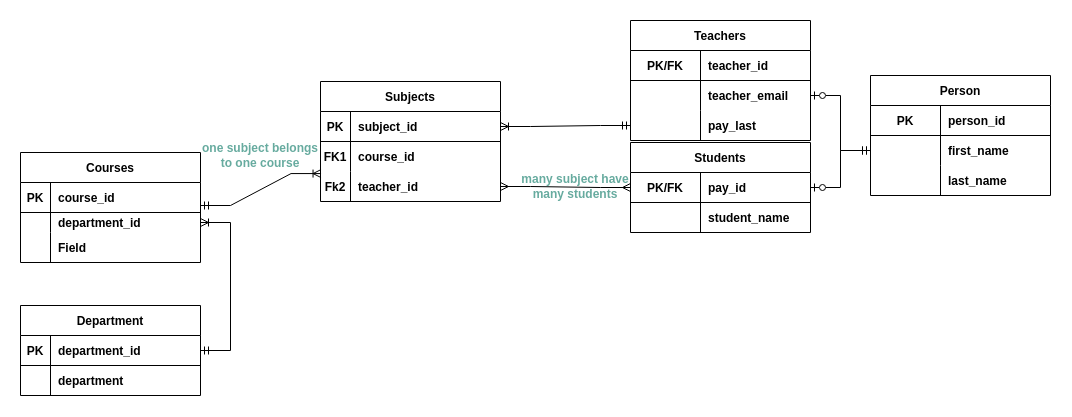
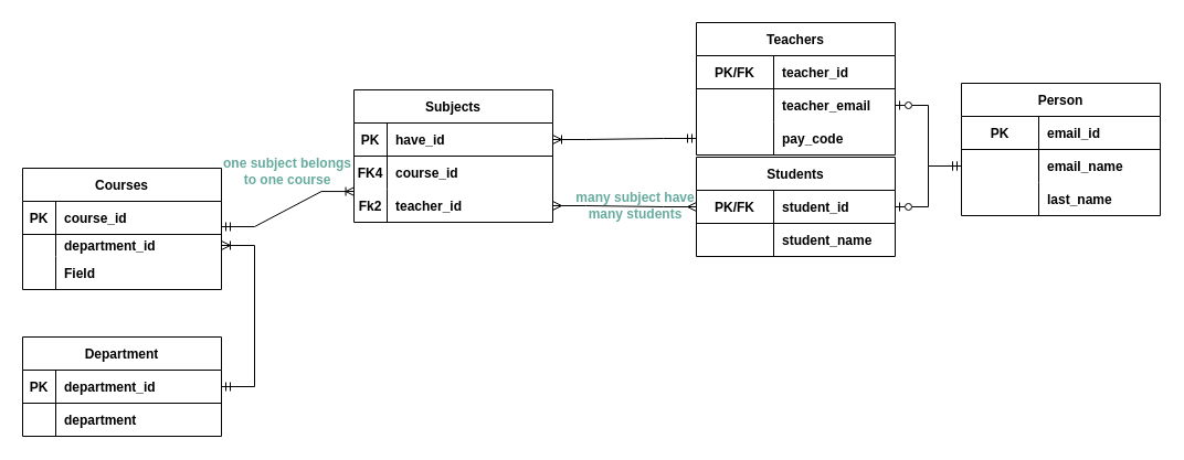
  <mxCell id="0" />
  <mxCell id="1" parent="0" />
  <mxCell id="2" value="Subjects" style="shape=table;startSize=30;container=1;collapsible=1;childLayout=tableLayout;fixedRows=1;rowLines=0;fontStyle=1;align=center;resizeLast=1;" parent="1" vertex="1"><mxGeometry x="320" y="81" width="180" height="120" as="geometry" /></mxCell>
  <mxCell id="3" value="" style="shape=tableRow;horizontal=0;startSize=0;swimlaneHead=0;swimlaneBody=0;fillColor=none;collapsible=0;dropTarget=0;points=[[0,0.5],[1,0.5]];portConstraint=eastwest;top=0;left=0;right=0;bottom=1;fontStyle=1" parent="2" vertex="1"><mxGeometry y="30" width="180" height="30" as="geometry" /></mxCell>
  <mxCell id="4" value="PK" style="shape=partialRectangle;connectable=0;fillColor=none;top=0;left=0;bottom=0;right=0;fontStyle=1;overflow=hidden;" parent="3" vertex="1"><mxGeometry width="30" height="30" as="geometry"><mxRectangle width="30" height="30" as="alternateBounds" /></mxGeometry></mxCell>
- <mxCell id="5" value="subject_id" style="shape=partialRectangle;connectable=0;fillColor=none;top=0;left=0;bottom=0;right=0;align=left;spacingLeft=6;fontStyle=1;overflow=hidden;" parent="3" vertex="1"><mxGeometry x="30" width="150" height="30" as="geometry"><mxRectangle width="150" height="30" as="alternateBounds" /></mxGeometry></mxCell>
+ <mxCell id="5" value="have_id" style="shape=partialRectangle;connectable=0;fillColor=none;top=0;left=0;bottom=0;right=0;align=left;spacingLeft=6;fontStyle=1;overflow=hidden;" parent="3" vertex="1"><mxGeometry x="30" width="150" height="30" as="geometry"><mxRectangle width="150" height="30" as="alternateBounds" /></mxGeometry></mxCell>
  <mxCell id="6" value="" style="shape=tableRow;horizontal=0;startSize=0;swimlaneHead=0;swimlaneBody=0;fillColor=none;collapsible=0;dropTarget=0;points=[[0,0.5],[1,0.5]];portConstraint=eastwest;top=0;left=0;right=0;bottom=0;fontStyle=1" parent="2" vertex="1"><mxGeometry y="60" width="180" height="30" as="geometry" /></mxCell>
- <mxCell id="7" value="FK1" style="shape=partialRectangle;connectable=0;fillColor=none;top=0;left=0;bottom=0;right=0;editable=1;overflow=hidden;fontStyle=1" parent="6" vertex="1"><mxGeometry width="30" height="30" as="geometry"><mxRectangle width="30" height="30" as="alternateBounds" /></mxGeometry></mxCell>
+ <mxCell id="7" value="FK4" style="shape=partialRectangle;connectable=0;fillColor=none;top=0;left=0;bottom=0;right=0;editable=1;overflow=hidden;fontStyle=1" parent="6" vertex="1"><mxGeometry width="30" height="30" as="geometry"><mxRectangle width="30" height="30" as="alternateBounds" /></mxGeometry></mxCell>
  <mxCell id="8" value="course_id" style="shape=partialRectangle;connectable=0;fillColor=none;top=0;left=0;bottom=0;right=0;align=left;spacingLeft=6;overflow=hidden;fontStyle=1" parent="6" vertex="1"><mxGeometry x="30" width="150" height="30" as="geometry"><mxRectangle width="150" height="30" as="alternateBounds" /></mxGeometry></mxCell>
  <mxCell id="9" value="" style="shape=tableRow;horizontal=0;startSize=0;swimlaneHead=0;swimlaneBody=0;fillColor=none;collapsible=0;dropTarget=0;points=[[0,0.5],[1,0.5]];portConstraint=eastwest;top=0;left=0;right=0;bottom=0;fontStyle=1" parent="2" vertex="1"><mxGeometry y="90" width="180" height="30" as="geometry" /></mxCell>
  <mxCell id="10" value="Fk2" style="shape=partialRectangle;connectable=0;fillColor=none;top=0;left=0;bottom=0;right=0;editable=1;overflow=hidden;fontStyle=1" parent="9" vertex="1"><mxGeometry width="30" height="30" as="geometry"><mxRectangle width="30" height="30" as="alternateBounds" /></mxGeometry></mxCell>
  <mxCell id="11" value="teacher_id" style="shape=partialRectangle;connectable=0;fillColor=none;top=0;left=0;bottom=0;right=0;align=left;spacingLeft=6;overflow=hidden;fontStyle=1" parent="9" vertex="1"><mxGeometry x="30" width="150" height="30" as="geometry"><mxRectangle width="150" height="30" as="alternateBounds" /></mxGeometry></mxCell>
  <mxCell id="12" value="Courses" style="shape=table;startSize=30;container=1;collapsible=1;childLayout=tableLayout;fixedRows=1;rowLines=0;fontStyle=1;align=center;resizeLast=1;" parent="1" vertex="1"><mxGeometry x="20" y="152" width="180" height="110" as="geometry" /></mxCell>
  <mxCell id="13" value="" style="shape=tableRow;horizontal=0;startSize=0;swimlaneHead=0;swimlaneBody=0;fillColor=none;collapsible=0;dropTarget=0;points=[[0,0.5],[1,0.5]];portConstraint=eastwest;top=0;left=0;right=0;bottom=1;fontStyle=1" parent="12" vertex="1"><mxGeometry y="30" width="180" height="30" as="geometry" /></mxCell>
  <mxCell id="14" value="PK" style="shape=partialRectangle;connectable=0;fillColor=none;top=0;left=0;bottom=0;right=0;fontStyle=1;overflow=hidden;" parent="13" vertex="1"><mxGeometry width="30" height="30" as="geometry"><mxRectangle width="30" height="30" as="alternateBounds" /></mxGeometry></mxCell>
  <mxCell id="15" value="course_id" style="shape=partialRectangle;connectable=0;fillColor=none;top=0;left=0;bottom=0;right=0;align=left;spacingLeft=6;fontStyle=1;overflow=hidden;" parent="13" vertex="1"><mxGeometry x="30" width="150" height="30" as="geometry"><mxRectangle width="150" height="30" as="alternateBounds" /></mxGeometry></mxCell>
  <mxCell id="16" value="" style="shape=tableRow;horizontal=0;startSize=0;swimlaneHead=0;swimlaneBody=0;fillColor=none;collapsible=0;dropTarget=0;points=[[0,0.5],[1,0.5]];portConstraint=eastwest;top=0;left=0;right=0;bottom=0;fontStyle=1" parent="12" vertex="1"><mxGeometry y="60" width="180" height="20" as="geometry" /></mxCell>
  <mxCell id="17" value="" style="shape=partialRectangle;connectable=0;fillColor=none;top=0;left=0;bottom=0;right=0;editable=1;overflow=hidden;fontStyle=1" parent="16" vertex="1"><mxGeometry width="30" height="20" as="geometry"><mxRectangle width="30" height="20" as="alternateBounds" /></mxGeometry></mxCell>
  <mxCell id="18" value="department_id" style="shape=partialRectangle;connectable=0;fillColor=none;top=0;left=0;bottom=0;right=0;align=left;spacingLeft=6;overflow=hidden;fontStyle=1" parent="16" vertex="1"><mxGeometry x="30" width="150" height="20" as="geometry"><mxRectangle width="150" height="20" as="alternateBounds" /></mxGeometry></mxCell>
  <mxCell id="19" value="" style="shape=tableRow;horizontal=0;startSize=0;swimlaneHead=0;swimlaneBody=0;fillColor=none;collapsible=0;dropTarget=0;points=[[0,0.5],[1,0.5]];portConstraint=eastwest;top=0;left=0;right=0;bottom=0;fontStyle=1" parent="12" vertex="1"><mxGeometry y="80" width="180" height="30" as="geometry" /></mxCell>
  <mxCell id="20" value="" style="shape=partialRectangle;connectable=0;fillColor=none;top=0;left=0;bottom=0;right=0;editable=1;overflow=hidden;fontStyle=1" parent="19" vertex="1"><mxGeometry width="30" height="30" as="geometry"><mxRectangle width="30" height="30" as="alternateBounds" /></mxGeometry></mxCell>
  <mxCell id="21" value="Field" style="shape=partialRectangle;connectable=0;fillColor=none;top=0;left=0;bottom=0;right=0;align=left;spacingLeft=6;overflow=hidden;fontStyle=1" parent="19" vertex="1"><mxGeometry x="30" width="150" height="30" as="geometry"><mxRectangle width="150" height="30" as="alternateBounds" /></mxGeometry></mxCell>
  <mxCell id="22" value="Department" style="shape=table;startSize=30;container=1;collapsible=1;childLayout=tableLayout;fixedRows=1;rowLines=0;fontStyle=1;align=center;resizeLast=1;" parent="1" vertex="1"><mxGeometry x="20" y="305" width="180" height="90" as="geometry"><mxRectangle x="-960" y="240" width="110" height="30" as="alternateBounds" /></mxGeometry></mxCell>
  <mxCell id="23" value="" style="shape=tableRow;horizontal=0;startSize=0;swimlaneHead=0;swimlaneBody=0;fillColor=none;collapsible=0;dropTarget=0;points=[[0,0.5],[1,0.5]];portConstraint=eastwest;top=0;left=0;right=0;bottom=1;fontStyle=1" parent="22" vertex="1"><mxGeometry y="30" width="180" height="30" as="geometry" /></mxCell>
  <mxCell id="24" value="PK" style="shape=partialRectangle;connectable=0;fillColor=none;top=0;left=0;bottom=0;right=0;fontStyle=1;overflow=hidden;" parent="23" vertex="1"><mxGeometry width="30" height="30" as="geometry"><mxRectangle width="30" height="30" as="alternateBounds" /></mxGeometry></mxCell>
  <mxCell id="25" value="department_id" style="shape=partialRectangle;connectable=0;fillColor=none;top=0;left=0;bottom=0;right=0;align=left;spacingLeft=6;fontStyle=1;overflow=hidden;" parent="23" vertex="1"><mxGeometry x="30" width="150" height="30" as="geometry"><mxRectangle width="150" height="30" as="alternateBounds" /></mxGeometry></mxCell>
  <mxCell id="26" value="" style="shape=tableRow;horizontal=0;startSize=0;swimlaneHead=0;swimlaneBody=0;fillColor=none;collapsible=0;dropTarget=0;points=[[0,0.5],[1,0.5]];portConstraint=eastwest;top=0;left=0;right=0;bottom=0;fontStyle=1" parent="22" vertex="1"><mxGeometry y="60" width="180" height="30" as="geometry" /></mxCell>
  <mxCell id="27" value="" style="shape=partialRectangle;connectable=0;fillColor=none;top=0;left=0;bottom=0;right=0;editable=1;overflow=hidden;fontStyle=1" parent="26" vertex="1"><mxGeometry width="30" height="30" as="geometry"><mxRectangle width="30" height="30" as="alternateBounds" /></mxGeometry></mxCell>
  <mxCell id="28" value="department" style="shape=partialRectangle;connectable=0;fillColor=none;top=0;left=0;bottom=0;right=0;align=left;spacingLeft=6;overflow=hidden;fontStyle=1" parent="26" vertex="1"><mxGeometry x="30" width="150" height="30" as="geometry"><mxRectangle width="150" height="30" as="alternateBounds" /></mxGeometry></mxCell>
  <mxCell id="29" value="Teachers" style="shape=table;startSize=30;container=1;collapsible=1;childLayout=tableLayout;fixedRows=1;rowLines=0;fontStyle=1;align=center;resizeLast=1;" parent="1" vertex="1"><mxGeometry x="630" y="20" width="180" height="120" as="geometry" /></mxCell>
  <mxCell id="30" value="" style="shape=tableRow;horizontal=0;startSize=0;swimlaneHead=0;swimlaneBody=0;fillColor=none;collapsible=0;dropTarget=0;points=[[0,0.5],[1,0.5]];portConstraint=eastwest;top=0;left=0;right=0;bottom=1;fontStyle=1" parent="29" vertex="1"><mxGeometry y="30" width="180" height="30" as="geometry" /></mxCell>
  <mxCell id="31" value="PK/FK" style="shape=partialRectangle;connectable=0;fillColor=none;top=0;left=0;bottom=0;right=0;fontStyle=1;overflow=hidden;" parent="30" vertex="1"><mxGeometry width="70" height="30" as="geometry"><mxRectangle width="70" height="30" as="alternateBounds" /></mxGeometry></mxCell>
  <mxCell id="32" value="teacher_id" style="shape=partialRectangle;connectable=0;fillColor=none;top=0;left=0;bottom=0;right=0;align=left;spacingLeft=6;fontStyle=1;overflow=hidden;" parent="30" vertex="1"><mxGeometry x="70" width="110" height="30" as="geometry"><mxRectangle width="110" height="30" as="alternateBounds" /></mxGeometry></mxCell>
  <mxCell id="33" value="" style="shape=tableRow;horizontal=0;startSize=0;swimlaneHead=0;swimlaneBody=0;fillColor=none;collapsible=0;dropTarget=0;points=[[0,0.5],[1,0.5]];portConstraint=eastwest;top=0;left=0;right=0;bottom=0;fontStyle=1" parent="29" vertex="1"><mxGeometry y="60" width="180" height="30" as="geometry" /></mxCell>
  <mxCell id="34" value="" style="shape=partialRectangle;connectable=0;fillColor=none;top=0;left=0;bottom=0;right=0;editable=1;overflow=hidden;fontStyle=1" parent="33" vertex="1"><mxGeometry width="70" height="30" as="geometry"><mxRectangle width="70" height="30" as="alternateBounds" /></mxGeometry></mxCell>
  <mxCell id="35" value="teacher_email" style="shape=partialRectangle;connectable=0;fillColor=none;top=0;left=0;bottom=0;right=0;align=left;spacingLeft=6;overflow=hidden;fontStyle=1" parent="33" vertex="1"><mxGeometry x="70" width="110" height="30" as="geometry"><mxRectangle width="110" height="30" as="alternateBounds" /></mxGeometry></mxCell>
  <mxCell id="36" value="" style="shape=tableRow;horizontal=0;startSize=0;swimlaneHead=0;swimlaneBody=0;fillColor=none;collapsible=0;dropTarget=0;points=[[0,0.5],[1,0.5]];portConstraint=eastwest;top=0;left=0;right=0;bottom=0;fontStyle=1" parent="29" vertex="1"><mxGeometry y="90" width="180" height="30" as="geometry" /></mxCell>
  <mxCell id="37" value="" style="shape=partialRectangle;connectable=0;fillColor=none;top=0;left=0;bottom=0;right=0;editable=1;overflow=hidden;fontStyle=1" parent="36" vertex="1"><mxGeometry width="70" height="30" as="geometry"><mxRectangle width="70" height="30" as="alternateBounds" /></mxGeometry></mxCell>
- <mxCell id="38" value="pay_last" style="shape=partialRectangle;connectable=0;fillColor=none;top=0;left=0;bottom=0;right=0;align=left;spacingLeft=6;overflow=hidden;fontStyle=1" parent="36" vertex="1"><mxGeometry x="70" width="110" height="30" as="geometry"><mxRectangle width="110" height="30" as="alternateBounds" /></mxGeometry></mxCell>
+ <mxCell id="38" value="pay_code" style="shape=partialRectangle;connectable=0;fillColor=none;top=0;left=0;bottom=0;right=0;align=left;spacingLeft=6;overflow=hidden;fontStyle=1" parent="36" vertex="1"><mxGeometry x="70" width="110" height="30" as="geometry"><mxRectangle width="110" height="30" as="alternateBounds" /></mxGeometry></mxCell>
  <mxCell id="39" value="Students" style="shape=table;startSize=30;container=1;collapsible=1;childLayout=tableLayout;fixedRows=1;rowLines=0;fontStyle=1;align=center;resizeLast=1;" parent="1" vertex="1"><mxGeometry x="630" y="142" width="180" height="90" as="geometry" /></mxCell>
  <mxCell id="40" value="" style="shape=tableRow;horizontal=0;startSize=0;swimlaneHead=0;swimlaneBody=0;fillColor=none;collapsible=0;dropTarget=0;points=[[0,0.5],[1,0.5]];portConstraint=eastwest;top=0;left=0;right=0;bottom=1;fontStyle=1" parent="39" vertex="1"><mxGeometry y="30" width="180" height="30" as="geometry" /></mxCell>
  <mxCell id="41" value="PK/FK" style="shape=partialRectangle;connectable=0;fillColor=none;top=0;left=0;bottom=0;right=0;fontStyle=1;overflow=hidden;" parent="40" vertex="1"><mxGeometry width="70" height="30" as="geometry"><mxRectangle width="70" height="30" as="alternateBounds" /></mxGeometry></mxCell>
- <mxCell id="42" value="pay_id" style="shape=partialRectangle;connectable=0;fillColor=none;top=0;left=0;bottom=0;right=0;align=left;spacingLeft=6;fontStyle=1;overflow=hidden;" parent="40" vertex="1"><mxGeometry x="70" width="110" height="30" as="geometry"><mxRectangle width="110" height="30" as="alternateBounds" /></mxGeometry></mxCell>
+ <mxCell id="42" value="student_id" style="shape=partialRectangle;connectable=0;fillColor=none;top=0;left=0;bottom=0;right=0;align=left;spacingLeft=6;fontStyle=1;overflow=hidden;" parent="40" vertex="1"><mxGeometry x="70" width="110" height="30" as="geometry"><mxRectangle width="110" height="30" as="alternateBounds" /></mxGeometry></mxCell>
  <mxCell id="43" value="" style="shape=tableRow;horizontal=0;startSize=0;swimlaneHead=0;swimlaneBody=0;fillColor=none;collapsible=0;dropTarget=0;points=[[0,0.5],[1,0.5]];portConstraint=eastwest;top=0;left=0;right=0;bottom=0;fontStyle=1" parent="39" vertex="1"><mxGeometry y="60" width="180" height="30" as="geometry" /></mxCell>
  <mxCell id="44" value="" style="shape=partialRectangle;connectable=0;fillColor=none;top=0;left=0;bottom=0;right=0;editable=1;overflow=hidden;fontStyle=1" parent="43" vertex="1"><mxGeometry width="70" height="30" as="geometry"><mxRectangle width="70" height="30" as="alternateBounds" /></mxGeometry></mxCell>
  <mxCell id="45" value="student_name" style="shape=partialRectangle;connectable=0;fillColor=none;top=0;left=0;bottom=0;right=0;align=left;spacingLeft=6;overflow=hidden;fontStyle=1" parent="43" vertex="1"><mxGeometry x="70" width="110" height="30" as="geometry"><mxRectangle width="110" height="30" as="alternateBounds" /></mxGeometry></mxCell>
  <mxCell id="46" value="Person" style="shape=table;startSize=30;container=1;collapsible=1;childLayout=tableLayout;fixedRows=1;rowLines=0;fontStyle=1;align=center;resizeLast=1;" parent="1" vertex="1"><mxGeometry x="870" y="75" width="180" height="120" as="geometry" /></mxCell>
  <mxCell id="47" value="" style="shape=tableRow;horizontal=0;startSize=0;swimlaneHead=0;swimlaneBody=0;fillColor=none;collapsible=0;dropTarget=0;points=[[0,0.5],[1,0.5]];portConstraint=eastwest;top=0;left=0;right=0;bottom=1;fontStyle=1" parent="46" vertex="1"><mxGeometry y="30" width="180" height="30" as="geometry" /></mxCell>
  <mxCell id="48" value="PK" style="shape=partialRectangle;connectable=0;fillColor=none;top=0;left=0;bottom=0;right=0;fontStyle=1;overflow=hidden;" parent="47" vertex="1"><mxGeometry width="70" height="30" as="geometry"><mxRectangle width="70" height="30" as="alternateBounds" /></mxGeometry></mxCell>
- <mxCell id="49" value="person_id" style="shape=partialRectangle;connectable=0;fillColor=none;top=0;left=0;bottom=0;right=0;align=left;spacingLeft=6;fontStyle=1;overflow=hidden;" parent="47" vertex="1"><mxGeometry x="70" width="110" height="30" as="geometry"><mxRectangle width="110" height="30" as="alternateBounds" /></mxGeometry></mxCell>
+ <mxCell id="49" value="email_id" style="shape=partialRectangle;connectable=0;fillColor=none;top=0;left=0;bottom=0;right=0;align=left;spacingLeft=6;fontStyle=1;overflow=hidden;" parent="47" vertex="1"><mxGeometry x="70" width="110" height="30" as="geometry"><mxRectangle width="110" height="30" as="alternateBounds" /></mxGeometry></mxCell>
  <mxCell id="50" value="" style="shape=tableRow;horizontal=0;startSize=0;swimlaneHead=0;swimlaneBody=0;fillColor=none;collapsible=0;dropTarget=0;points=[[0,0.5],[1,0.5]];portConstraint=eastwest;top=0;left=0;right=0;bottom=0;fontStyle=1" parent="46" vertex="1"><mxGeometry y="60" width="180" height="30" as="geometry" /></mxCell>
  <mxCell id="51" value="" style="shape=partialRectangle;connectable=0;fillColor=none;top=0;left=0;bottom=0;right=0;editable=1;overflow=hidden;fontStyle=1" parent="50" vertex="1"><mxGeometry width="70" height="30" as="geometry"><mxRectangle width="70" height="30" as="alternateBounds" /></mxGeometry></mxCell>
- <mxCell id="52" value="first_name" style="shape=partialRectangle;connectable=0;fillColor=none;top=0;left=0;bottom=0;right=0;align=left;spacingLeft=6;overflow=hidden;fontStyle=1" parent="50" vertex="1"><mxGeometry x="70" width="110" height="30" as="geometry"><mxRectangle width="110" height="30" as="alternateBounds" /></mxGeometry></mxCell>
+ <mxCell id="52" value="email_name" style="shape=partialRectangle;connectable=0;fillColor=none;top=0;left=0;bottom=0;right=0;align=left;spacingLeft=6;overflow=hidden;fontStyle=1" parent="50" vertex="1"><mxGeometry x="70" width="110" height="30" as="geometry"><mxRectangle width="110" height="30" as="alternateBounds" /></mxGeometry></mxCell>
  <mxCell id="53" value="" style="shape=tableRow;horizontal=0;startSize=0;swimlaneHead=0;swimlaneBody=0;fillColor=none;collapsible=0;dropTarget=0;points=[[0,0.5],[1,0.5]];portConstraint=eastwest;top=0;left=0;right=0;bottom=0;fontStyle=1" parent="46" vertex="1"><mxGeometry y="90" width="180" height="30" as="geometry" /></mxCell>
  <mxCell id="54" value="" style="shape=partialRectangle;connectable=0;fillColor=none;top=0;left=0;bottom=0;right=0;editable=1;overflow=hidden;fontStyle=1" parent="53" vertex="1"><mxGeometry width="70" height="30" as="geometry"><mxRectangle width="70" height="30" as="alternateBounds" /></mxGeometry></mxCell>
  <mxCell id="55" value="last_name" style="shape=partialRectangle;connectable=0;fillColor=none;top=0;left=0;bottom=0;right=0;align=left;spacingLeft=6;overflow=hidden;fontStyle=1" parent="53" vertex="1"><mxGeometry x="70" width="110" height="30" as="geometry"><mxRectangle width="110" height="30" as="alternateBounds" /></mxGeometry></mxCell>
  <mxCell id="56" value="" style="edgeStyle=entityRelationEdgeStyle;fontSize=12;html=1;endArrow=ERoneToMany;rounded=0;entryX=1;entryY=0.5;entryDx=0;entryDy=0;startArrow=ERmandOne;startFill=0;exitX=1;exitY=0.5;exitDx=0;exitDy=0;" parent="1" source="23" target="16" edge="1"><mxGeometry width="100" height="100" relative="1" as="geometry"><mxPoint x="230" y="335" as="sourcePoint" /><mxPoint x="-120" y="175" as="targetPoint" /></mxGeometry></mxCell>
  <mxCell id="57" value="" style="edgeStyle=entityRelationEdgeStyle;fontSize=12;html=1;endArrow=ERoneToMany;rounded=0;exitX=1;exitY=0.767;exitDx=0;exitDy=0;entryX=0.003;entryY=0.069;entryDx=0;entryDy=0;startArrow=ERmandOne;startFill=0;entryPerimeter=0;exitPerimeter=0;" parent="1" source="13" target="9" edge="1"><mxGeometry width="100" height="100" relative="1" as="geometry"><mxPoint x="150" y="225" as="sourcePoint" /><mxPoint x="150" y="425" as="targetPoint" /></mxGeometry></mxCell>
  <mxCell id="58" value="" style="edgeStyle=entityRelationEdgeStyle;fontSize=12;html=1;endArrow=ERoneToMany;rounded=0;exitX=0;exitY=0.5;exitDx=0;exitDy=0;entryX=1;entryY=0.5;entryDx=0;entryDy=0;startArrow=ERmandOne;startFill=0;" parent="1" source="36" target="3" edge="1"><mxGeometry width="100" height="100" relative="1" as="geometry"><mxPoint x="660" y="435" as="sourcePoint" /><mxPoint x="560" y="10" as="targetPoint" /></mxGeometry></mxCell>
  <mxCell id="59" value="" style="edgeStyle=entityRelationEdgeStyle;fontSize=12;html=1;endArrow=ERmandOne;endFill=0;rounded=0;exitX=1;exitY=0.5;exitDx=0;exitDy=0;startArrow=ERzeroToOne;startFill=0;entryX=0;entryY=0.5;entryDx=0;entryDy=0;" parent="1" source="33" target="50" edge="1"><mxGeometry width="100" height="100" relative="1" as="geometry"><mxPoint x="1083" y="-35.59" as="sourcePoint" /><mxPoint x="1203" y="-35.59" as="targetPoint" /></mxGeometry></mxCell>
  <mxCell id="60" value="" style="edgeStyle=entityRelationEdgeStyle;fontSize=12;html=1;endArrow=ERmandOne;endFill=0;rounded=0;exitX=1;exitY=0.5;exitDx=0;exitDy=0;startArrow=ERzeroToOne;startFill=0;entryX=0;entryY=0.5;entryDx=0;entryDy=0;" parent="1" source="40" target="50" edge="1"><mxGeometry width="100" height="100" relative="1" as="geometry"><mxPoint x="1153" y="235" as="sourcePoint" /><mxPoint x="1203" y="-35" as="targetPoint" /></mxGeometry></mxCell>
  <mxCell id="61" value="" style="edgeStyle=entityRelationEdgeStyle;fontSize=12;html=1;endArrow=ERmany;startArrow=ERmany;rounded=0;exitX=1;exitY=0.5;exitDx=0;exitDy=0;entryX=0;entryY=0.5;entryDx=0;entryDy=0;" edge="1" parent="1" source="9" target="40"><mxGeometry width="100" height="100" relative="1" as="geometry"><mxPoint x="580" y="135" as="sourcePoint" /><mxPoint x="630" y="210" as="targetPoint" /></mxGeometry></mxCell>
  <mxCell id="62" value="one subject belongs to one course" style="text;html=1;strokeColor=none;fillColor=none;align=center;verticalAlign=middle;whiteSpace=wrap;rounded=0;flipH=1;flipV=0;rotation=0;fontColor=#67AB9F;fontStyle=1" vertex="1" parent="1"><mxGeometry x="200" y="140" width="120" height="30" as="geometry" /></mxCell>
  <mxCell id="63" value="many subject have many students" style="text;html=1;strokeColor=none;fillColor=none;align=center;verticalAlign=middle;whiteSpace=wrap;rounded=0;fontColor=#67AB9F;fontStyle=1" vertex="1" parent="1"><mxGeometry x="510" y="171" width="130" height="30" as="geometry" /></mxCell>
